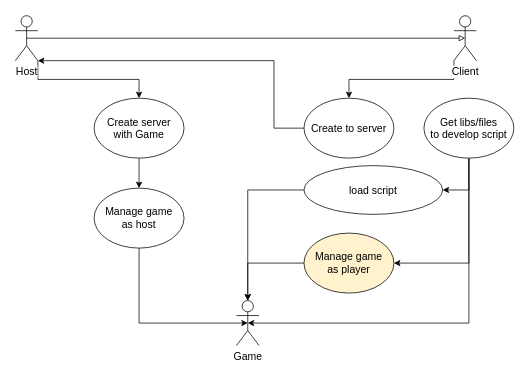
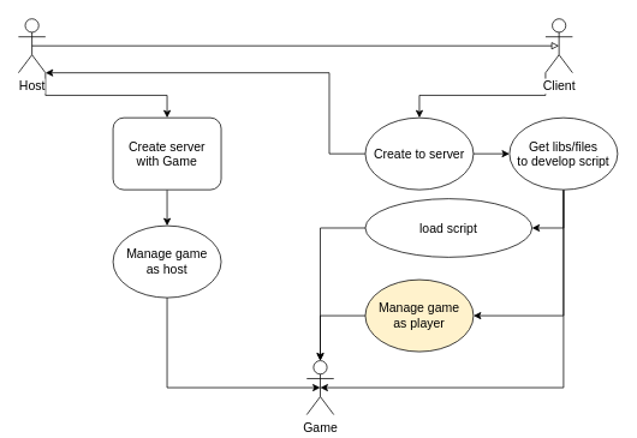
  <mxCell id="0" />
  <mxCell id="1" parent="0" />
  <mxCell id="2" style="edgeStyle=orthogonalEdgeStyle;rounded=0;orthogonalLoop=1;jettySize=auto;html=1;exitX=0;exitY=1;exitDx=0;exitDy=0;exitPerimeter=0;entryX=0.5;entryY=0;entryDx=0;entryDy=0;strokeColor=#000000;" edge="1" parent="1" source="3" target="11"><mxGeometry relative="1" as="geometry" /></mxCell>
  <mxCell id="3" value="&lt;font style=&quot;font-size: 14px&quot;&gt;Client&lt;/font&gt;" style="shape=umlActor;verticalLabelPosition=bottom;labelBackgroundColor=#ffffff;verticalAlign=top;html=1;outlineConnect=0;" vertex="1" parent="1"><mxGeometry x="605" y="20" width="30" height="60" as="geometry" /></mxCell>
  <mxCell id="4" style="edgeStyle=orthogonalEdgeStyle;rounded=0;orthogonalLoop=1;jettySize=auto;html=1;exitX=0.5;exitY=0.5;exitDx=0;exitDy=0;exitPerimeter=0;entryX=0.5;entryY=0.5;entryDx=0;entryDy=0;entryPerimeter=0;strokeColor=#000000;endArrow=block;endFill=0;" edge="1" parent="1" source="6" target="3"><mxGeometry relative="1" as="geometry" /></mxCell>
  <mxCell id="5" style="edgeStyle=orthogonalEdgeStyle;rounded=0;orthogonalLoop=1;jettySize=auto;html=1;exitX=1;exitY=1;exitDx=0;exitDy=0;exitPerimeter=0;strokeColor=#000000;" edge="1" parent="1" source="6" target="8"><mxGeometry relative="1" as="geometry" /></mxCell>
  <mxCell id="6" value="&lt;font style=&quot;font-size: 14px&quot;&gt;Host&lt;/font&gt;" style="shape=umlActor;verticalLabelPosition=bottom;labelBackgroundColor=#ffffff;verticalAlign=top;html=1;outlineConnect=0;" vertex="1" parent="1"><mxGeometry x="20" y="20" width="30" height="60" as="geometry" /></mxCell>
  <mxCell id="7" style="edgeStyle=orthogonalEdgeStyle;rounded=0;orthogonalLoop=1;jettySize=auto;html=1;exitX=0.5;exitY=1;exitDx=0;exitDy=0;entryX=0.5;entryY=0;entryDx=0;entryDy=0;endArrow=classic;endFill=1;strokeColor=#000000;" edge="1" parent="1" source="8" target="13"><mxGeometry relative="1" as="geometry" /></mxCell>
- <mxCell id="8" value="&lt;font style=&quot;font-size: 14px&quot;&gt;Create server&lt;br&gt;with Game&lt;br&gt;&lt;/font&gt;" style="ellipse;whiteSpace=wrap;html=1;" vertex="1" parent="1"><mxGeometry x="125" y="130" width="120" height="80" as="geometry" /></mxCell>
+ <mxCell id="8" value="&lt;font style=&quot;font-size: 14px&quot;&gt;Create server&lt;br&gt;with Game&lt;br&gt;&lt;/font&gt;" style="whiteSpace=wrap;html=1;rounded=1;" vertex="1" parent="1"><mxGeometry x="125" y="130" width="120" height="80" as="geometry" /></mxCell>
  <mxCell id="9" style="edgeStyle=orthogonalEdgeStyle;rounded=0;orthogonalLoop=1;jettySize=auto;html=1;exitX=0;exitY=0.5;exitDx=0;exitDy=0;entryX=1;entryY=1;entryDx=0;entryDy=0;entryPerimeter=0;endArrow=classic;endFill=1;strokeColor=#000000;" edge="1" parent="1" source="11" target="6"><mxGeometry relative="1" as="geometry"><Array as="points"><mxPoint x="365" y="170" /><mxPoint x="365" y="80" /></Array></mxGeometry></mxCell>
+ <mxCell id="10" style="edgeStyle=orthogonalEdgeStyle;rounded=0;orthogonalLoop=1;jettySize=auto;html=1;exitX=1;exitY=0.5;exitDx=0;exitDy=0;entryX=0;entryY=0.5;entryDx=0;entryDy=0;endArrow=classic;endFill=1;strokeColor=#000000;" edge="1" parent="1" source="11" target="18"><mxGeometry relative="1" as="geometry" /></mxCell>
  <mxCell id="11" value="&lt;font style=&quot;font-size: 14px&quot;&gt;Create to server&lt;br&gt;&lt;/font&gt;" style="ellipse;whiteSpace=wrap;html=1;" vertex="1" parent="1"><mxGeometry x="405" y="130" width="120" height="80" as="geometry" /></mxCell>
  <mxCell id="12" style="edgeStyle=orthogonalEdgeStyle;rounded=0;orthogonalLoop=1;jettySize=auto;html=1;exitX=0.5;exitY=1;exitDx=0;exitDy=0;entryX=0.5;entryY=0.5;entryDx=0;entryDy=0;entryPerimeter=0;endArrow=classic;endFill=1;strokeColor=#000000;" edge="1" parent="1" source="13" target="14"><mxGeometry relative="1" as="geometry"><Array as="points"><mxPoint x="185" y="430" /></Array></mxGeometry></mxCell>
  <mxCell id="13" value="&lt;font style=&quot;font-size: 14px&quot;&gt;Manage game&lt;br&gt;as host&lt;br&gt;&lt;/font&gt;" style="ellipse;whiteSpace=wrap;html=1;" vertex="1" parent="1"><mxGeometry x="125" y="250" width="120" height="80" as="geometry" /></mxCell>
- <mxCell id="14" value="&lt;font style=&quot;font-size: 14px&quot;&gt;Game&lt;br&gt;&lt;/font&gt;" style="shape=umlActor;verticalLabelPosition=bottom;labelBackgroundColor=#ffffff;verticalAlign=top;html=1;outlineConnect=0;" vertex="1" parent="1"><mxGeometry x="315" y="400" width="30" height="60" as="geometry" /></mxCell>
+ <mxCell id="14" value="&lt;font style=&quot;font-size: 14px&quot;&gt;Game&lt;br&gt;&lt;/font&gt;" style="shape=umlActor;verticalLabelPosition=bottom;labelBackgroundColor=#ffffff;verticalAlign=top;html=1;outlineConnect=0;" vertex="1" parent="1"><mxGeometry x="340" y="400" width="30" height="60" as="geometry" /></mxCell>
  <mxCell id="15" style="edgeStyle=orthogonalEdgeStyle;rounded=0;orthogonalLoop=1;jettySize=auto;html=1;exitX=0.5;exitY=1;exitDx=0;exitDy=0;entryX=1;entryY=0.5;entryDx=0;entryDy=0;endArrow=classic;endFill=1;strokeColor=#000000;" edge="1" parent="1" source="18" target="20"><mxGeometry relative="1" as="geometry" /></mxCell>
  <mxCell id="16" style="edgeStyle=orthogonalEdgeStyle;rounded=0;orthogonalLoop=1;jettySize=auto;html=1;exitX=0.5;exitY=1;exitDx=0;exitDy=0;entryX=0.5;entryY=0.5;entryDx=0;entryDy=0;entryPerimeter=0;endArrow=classic;endFill=1;strokeColor=#000000;" edge="1" parent="1" source="18" target="14"><mxGeometry relative="1" as="geometry"><Array as="points"><mxPoint x="625" y="430" /></Array></mxGeometry></mxCell>
  <mxCell id="17" style="edgeStyle=orthogonalEdgeStyle;rounded=0;orthogonalLoop=1;jettySize=auto;html=1;exitX=0.5;exitY=1;exitDx=0;exitDy=0;entryX=1;entryY=0.5;entryDx=0;entryDy=0;endArrow=classic;endFill=1;strokeColor=#000000;" edge="1" parent="1" source="18" target="22"><mxGeometry relative="1" as="geometry" /></mxCell>
  <mxCell id="18" value="&lt;font style=&quot;font-size: 14px&quot;&gt;Get libs/files&lt;br&gt;to develop script&lt;br&gt;&lt;/font&gt;" style="ellipse;whiteSpace=wrap;html=1;" vertex="1" parent="1"><mxGeometry x="565" y="130" width="120" height="80" as="geometry" /></mxCell>
  <mxCell id="19" style="edgeStyle=orthogonalEdgeStyle;rounded=0;orthogonalLoop=1;jettySize=auto;html=1;exitX=0;exitY=0.5;exitDx=0;exitDy=0;entryX=0.5;entryY=0;entryDx=0;entryDy=0;entryPerimeter=0;endArrow=classic;endFill=1;strokeColor=#000000;" edge="1" parent="1" source="20" target="14"><mxGeometry relative="1" as="geometry" /></mxCell>
  <mxCell id="20" value="&lt;font style=&quot;font-size: 14px&quot;&gt;load script&lt;br&gt;&lt;/font&gt;" style="ellipse;whiteSpace=wrap;html=1;" vertex="1" parent="1"><mxGeometry x="405" y="220" width="185" height="65" as="geometry" /></mxCell>
  <mxCell id="21" style="edgeStyle=orthogonalEdgeStyle;rounded=0;orthogonalLoop=1;jettySize=auto;html=1;exitX=0;exitY=0.5;exitDx=0;exitDy=0;entryX=0.5;entryY=0;entryDx=0;entryDy=0;entryPerimeter=0;endArrow=classic;endFill=1;strokeColor=#000000;" edge="1" parent="1" source="22" target="14"><mxGeometry relative="1" as="geometry" /></mxCell>
  <mxCell id="22" value="&lt;font style=&quot;font-size: 14px&quot;&gt;Manage game&lt;br&gt;as player&lt;br&gt;&lt;/font&gt;" style="ellipse;whiteSpace=wrap;html=1;fillColor=#fff2cc;" vertex="1" parent="1"><mxGeometry x="405" y="310" width="120" height="80" as="geometry" /></mxCell>
